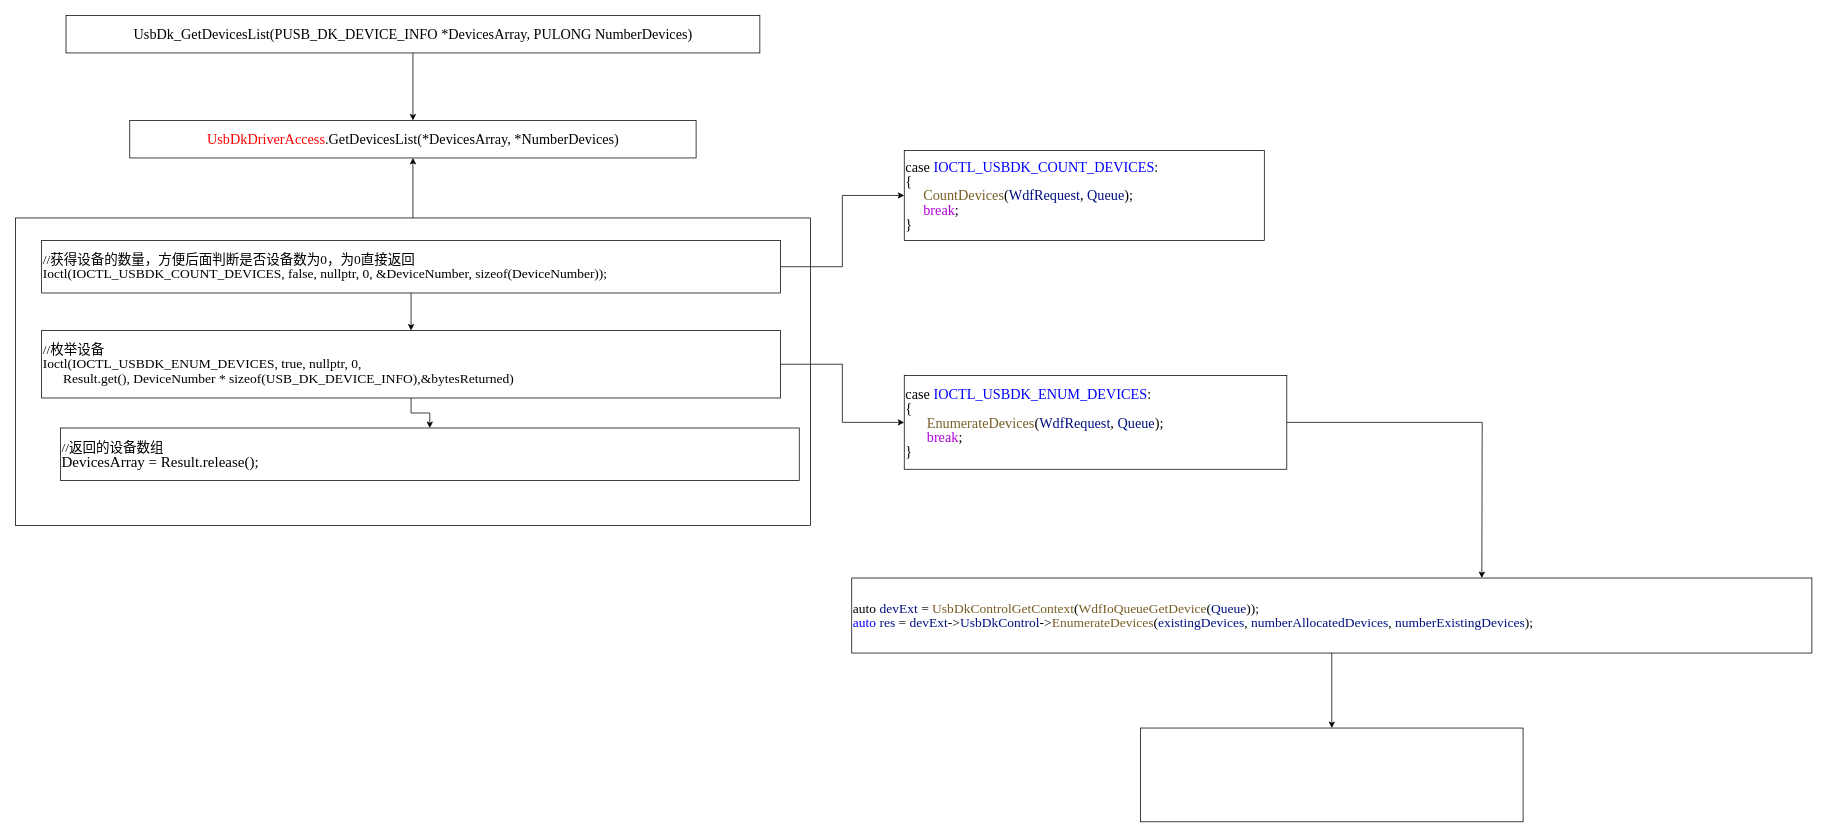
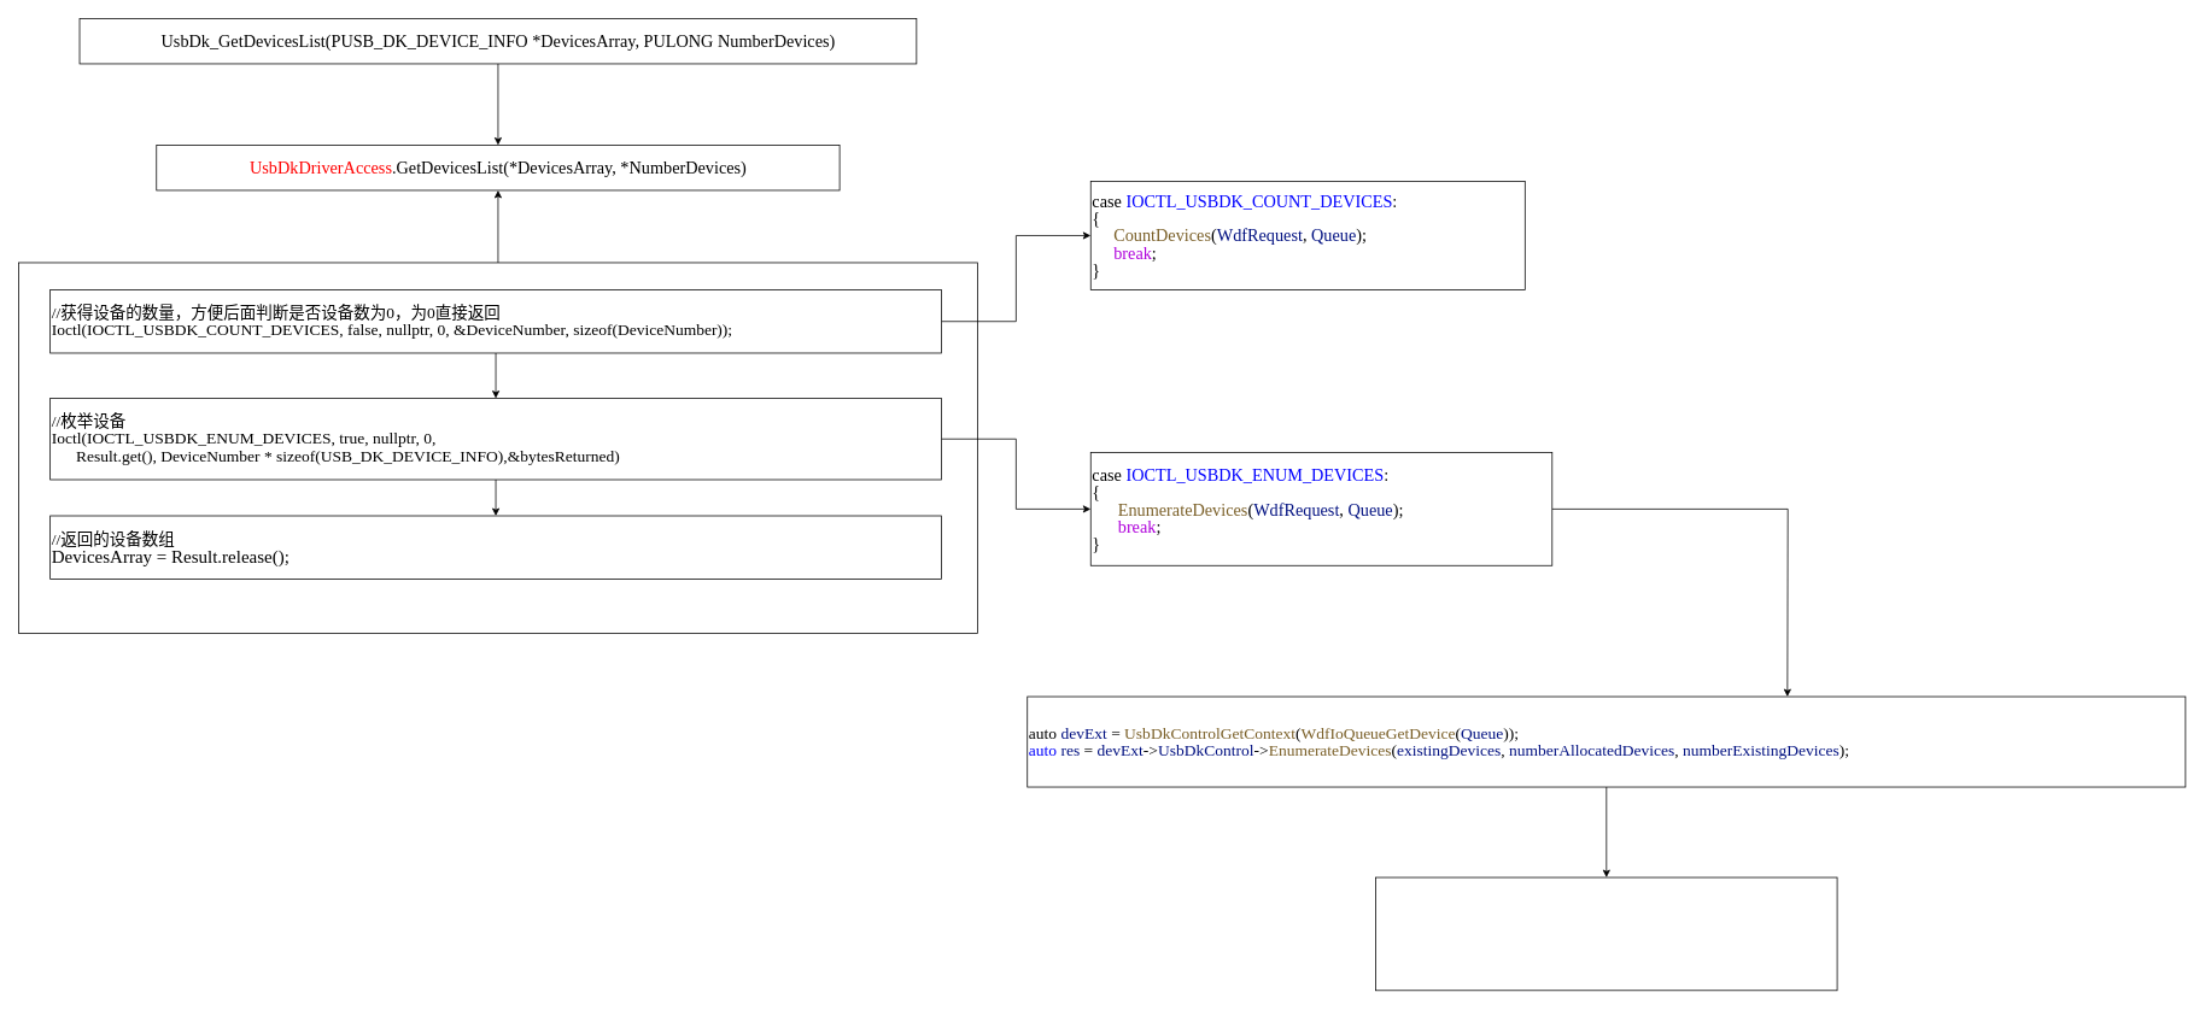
  <mxCell id="0" />
  <mxCell id="1" parent="0" />
  <mxCell id="2" style="edgeStyle=orthogonalEdgeStyle;rounded=0;orthogonalLoop=1;jettySize=auto;html=1;" edge="1" parent="1" source="3" target="4"><mxGeometry relative="1" as="geometry" /></mxCell>
  <mxCell id="3" value="&lt;div style=&quot;background-color: rgb(255, 255, 255); line-height: 19px; font-size: 19px;&quot;&gt;&lt;font style=&quot;font-size: 19px;&quot; face=&quot;Lucida Console&quot;&gt;&lt;font style=&quot;font-size: 19px;&quot;&gt;UsbDk_GetDevicesList&lt;/font&gt;(PUSB_DK_DEVICE_INFO *DevicesArray, PULONG NumberDevices)&lt;/font&gt;&lt;/div&gt;" style="rounded=0;whiteSpace=wrap;html=1;" vertex="1" parent="1"><mxGeometry x="87.5" y="20" width="925" height="50" as="geometry" /></mxCell>
  <mxCell id="4" value="&lt;div style=&quot;background-color: rgb(255, 255, 255); line-height: 19px; font-size: 19px;&quot;&gt;&lt;div style=&quot;line-height: 19px;&quot;&gt;&lt;font face=&quot;Lucida Console&quot;&gt;&lt;font style=&quot;&quot; color=&quot;#ff0000&quot;&gt;UsbDkDriverAccess&lt;/font&gt;.GetDevicesList(*DevicesArray, *NumberDevices)&lt;/font&gt;&lt;/div&gt;&lt;/div&gt;" style="rounded=0;whiteSpace=wrap;html=1;" vertex="1" parent="1"><mxGeometry x="172.5" y="160" width="755" height="50" as="geometry" /></mxCell>
  <mxCell id="5" value="" style="edgeStyle=orthogonalEdgeStyle;rounded=0;orthogonalLoop=1;jettySize=auto;html=1;" edge="1" parent="1" source="6" target="4"><mxGeometry relative="1" as="geometry" /></mxCell>
  <mxCell id="6" value="" style="rounded=0;whiteSpace=wrap;html=1;" vertex="1" parent="1"><mxGeometry x="20" y="290" width="1060" height="410" as="geometry" /></mxCell>
  <mxCell id="7" style="edgeStyle=orthogonalEdgeStyle;rounded=0;orthogonalLoop=1;jettySize=auto;html=1;" edge="1" parent="1" source="9" target="12"><mxGeometry relative="1" as="geometry" /></mxCell>
  <mxCell id="8" style="edgeStyle=orthogonalEdgeStyle;rounded=0;orthogonalLoop=1;jettySize=auto;html=1;" edge="1" parent="1" source="9" target="16"><mxGeometry relative="1" as="geometry" /></mxCell>
  <mxCell id="9" value="&lt;div style=&quot;background-color: rgb(255, 255, 255); line-height: 19px; font-size: 18px;&quot;&gt;&lt;div style=&quot;line-height: 19px;&quot;&gt;&lt;div style=&quot;&quot;&gt;&lt;font style=&quot;font-size: 18px;&quot; face=&quot;Lucida Console&quot;&gt;//获得设备的数量，方便后面判断是否设备数为0，为0直接返回&lt;/font&gt;&lt;/div&gt;&lt;div style=&quot;&quot;&gt;&lt;font style=&quot;font-size: 18px;&quot; face=&quot;Lucida Console&quot;&gt;Ioctl(IOCTL_USBDK_COUNT_DEVICES, false, nullptr, 0, &amp;amp;DeviceNumber, sizeof(DeviceNumber));&lt;/font&gt;&lt;/div&gt;&lt;/div&gt;&lt;/div&gt;" style="rounded=0;whiteSpace=wrap;html=1;align=left;" vertex="1" parent="1"><mxGeometry x="55" y="320" width="985" height="70" as="geometry" /></mxCell>
  <mxCell id="10" style="edgeStyle=orthogonalEdgeStyle;rounded=0;orthogonalLoop=1;jettySize=auto;html=1;" edge="1" parent="1" source="12" target="13"><mxGeometry relative="1" as="geometry" /></mxCell>
  <mxCell id="11" style="edgeStyle=orthogonalEdgeStyle;rounded=0;orthogonalLoop=1;jettySize=auto;html=1;" edge="1" parent="1" source="12" target="15"><mxGeometry relative="1" as="geometry" /></mxCell>
  <mxCell id="12" value="&lt;div style=&quot;background-color: rgb(255, 255, 255); line-height: 19px; font-size: 18px;&quot;&gt;&lt;div style=&quot;line-height: 19px;&quot;&gt;&lt;div style=&quot;&quot;&gt;&lt;font style=&quot;font-size: 18px;&quot; face=&quot;Lucida Console&quot;&gt;//枚举设备&lt;/font&gt;&lt;/div&gt;&lt;div style=&quot;&quot;&gt;&lt;div style=&quot;line-height: 19px;&quot;&gt;&lt;div style=&quot;&quot;&gt;&lt;font style=&quot;font-size: 18px;&quot; face=&quot;Lucida Console&quot;&gt;Ioctl(IOCTL_USBDK_ENUM_DEVICES, true, nullptr, 0,&lt;/font&gt;&lt;/div&gt;&lt;div style=&quot;&quot;&gt;&lt;font style=&quot;font-size: 18px;&quot; face=&quot;Lucida Console&quot;&gt;&amp;nbsp; &amp;nbsp; &amp;nbsp; Result.get(), DeviceNumber * sizeof(USB_DK_DEVICE_INFO),&amp;amp;bytesReturned)&lt;/font&gt;&lt;/div&gt;&lt;/div&gt;&lt;/div&gt;&lt;/div&gt;&lt;/div&gt;" style="rounded=0;whiteSpace=wrap;html=1;align=left;" vertex="1" parent="1"><mxGeometry x="55" y="440" width="985" height="90" as="geometry" /></mxCell>
- <mxCell id="13" value="&lt;div style=&quot;background-color: rgb(255, 255, 255); line-height: 19px; font-size: 18px;&quot;&gt;&lt;div style=&quot;line-height: 19px;&quot;&gt;&lt;div style=&quot;&quot;&gt;&lt;font style=&quot;font-size: 18px;&quot; face=&quot;Lucida Console&quot;&gt;//返回的设备数组&lt;/font&gt;&lt;/div&gt;&lt;div style=&quot;&quot;&gt;&lt;div style=&quot;line-height: 19px;&quot;&gt;&lt;div style=&quot;font-size: 20px;&quot;&gt;&lt;div style=&quot;line-height: 19px;&quot;&gt;&lt;font face=&quot;Lucida Console&quot;&gt;DevicesArray = Result.release();&lt;/font&gt;&lt;/div&gt;&lt;/div&gt;&lt;/div&gt;&lt;/div&gt;&lt;/div&gt;&lt;/div&gt;" style="rounded=0;whiteSpace=wrap;html=1;align=left;" vertex="1" parent="1"><mxGeometry x="80" y="570" width="985" height="70" as="geometry" /></mxCell>
+ <mxCell id="13" value="&lt;div style=&quot;background-color: rgb(255, 255, 255); line-height: 19px; font-size: 18px;&quot;&gt;&lt;div style=&quot;line-height: 19px;&quot;&gt;&lt;div style=&quot;&quot;&gt;&lt;font style=&quot;font-size: 18px;&quot; face=&quot;Lucida Console&quot;&gt;//返回的设备数组&lt;/font&gt;&lt;/div&gt;&lt;div style=&quot;&quot;&gt;&lt;div style=&quot;line-height: 19px;&quot;&gt;&lt;div style=&quot;font-size: 20px;&quot;&gt;&lt;div style=&quot;line-height: 19px;&quot;&gt;&lt;font face=&quot;Lucida Console&quot;&gt;DevicesArray = Result.release();&lt;/font&gt;&lt;/div&gt;&lt;/div&gt;&lt;/div&gt;&lt;/div&gt;&lt;/div&gt;&lt;/div&gt;" style="rounded=0;whiteSpace=wrap;html=1;align=left;" vertex="1" parent="1"><mxGeometry x="55" y="570" width="985" height="70" as="geometry" /></mxCell>
  <mxCell id="14" style="edgeStyle=orthogonalEdgeStyle;rounded=0;orthogonalLoop=1;jettySize=auto;html=1;" edge="1" parent="1" source="15"><mxGeometry relative="1" as="geometry"><mxPoint x="1975" y="770" as="targetPoint" /></mxGeometry></mxCell>
  <mxCell id="15" value="&lt;div style=&quot;background-color: rgb(255, 255, 255); font-size: 19px; line-height: 19px;&quot;&gt;&lt;div style=&quot;&quot;&gt;&lt;font face=&quot;Lucida Console&quot;&gt;case &lt;span style=&quot;color: rgb(0, 0, 255);&quot;&gt;IOCTL_USBDK_ENUM_DEVICES&lt;/span&gt;:&lt;/font&gt;&lt;/div&gt;&lt;div style=&quot;&quot;&gt;&lt;font face=&quot;Lucida Console&quot;&gt;{&lt;/font&gt;&lt;/div&gt;&lt;div style=&quot;&quot;&gt;&lt;font face=&quot;Lucida Console&quot;&gt;&amp;nbsp; &amp;nbsp; &amp;nbsp; &lt;span style=&quot;color: #795e26;&quot;&gt;EnumerateDevices&lt;/span&gt;(&lt;span style=&quot;color: #001080;&quot;&gt;WdfRequest&lt;/span&gt;, &lt;span style=&quot;color: #001080;&quot;&gt;Queue&lt;/span&gt;);&lt;/font&gt;&lt;/div&gt;&lt;div style=&quot;&quot;&gt;&lt;font face=&quot;Lucida Console&quot;&gt;&amp;nbsp; &amp;nbsp; &amp;nbsp; &lt;span style=&quot;color: #af00db;&quot;&gt;break&lt;/span&gt;;&lt;/font&gt;&lt;/div&gt;&lt;div style=&quot;&quot;&gt;&lt;font face=&quot;Lucida Console&quot;&gt;}&lt;/font&gt;&lt;/div&gt;&lt;/div&gt;" style="rounded=0;whiteSpace=wrap;html=1;align=left;" vertex="1" parent="1"><mxGeometry x="1205" y="500" width="510" height="125" as="geometry" /></mxCell>
  <mxCell id="16" value="&lt;div style=&quot;background-color: rgb(255, 255, 255); font-size: 19px; line-height: 19px;&quot;&gt;&lt;div style=&quot;line-height: 19px;&quot;&gt;&lt;div style=&quot;&quot;&gt;&lt;font face=&quot;Lucida Console&quot;&gt;case &lt;span style=&quot;color: rgb(0, 0, 255);&quot;&gt;IOCTL_USBDK_COUNT_DEVICES&lt;/span&gt;:&lt;/font&gt;&lt;/div&gt;&lt;div style=&quot;&quot;&gt;&lt;font face=&quot;Lucida Console&quot;&gt;{&lt;/font&gt;&lt;/div&gt;&lt;div style=&quot;&quot;&gt;&lt;font face=&quot;Lucida Console&quot;&gt;&amp;nbsp; &amp;nbsp; &amp;nbsp;&lt;span style=&quot;color: #795e26;&quot;&gt;CountDevices&lt;/span&gt;(&lt;span style=&quot;color: #001080;&quot;&gt;WdfRequest&lt;/span&gt;, &lt;span style=&quot;color: #001080;&quot;&gt;Queue&lt;/span&gt;);&lt;/font&gt;&lt;/div&gt;&lt;div style=&quot;&quot;&gt;&lt;font face=&quot;Lucida Console&quot;&gt;&amp;nbsp; &amp;nbsp; &amp;nbsp;&lt;span style=&quot;color: #af00db;&quot;&gt;break&lt;/span&gt;;&lt;/font&gt;&lt;/div&gt;&lt;div style=&quot;&quot;&gt;&lt;font face=&quot;Lucida Console&quot;&gt;}&lt;/font&gt;&lt;/div&gt;&lt;/div&gt;&lt;/div&gt;" style="rounded=0;whiteSpace=wrap;html=1;align=left;" vertex="1" parent="1"><mxGeometry x="1205" y="200" width="480" height="120" as="geometry" /></mxCell>
  <mxCell id="17" style="edgeStyle=orthogonalEdgeStyle;rounded=0;orthogonalLoop=1;jettySize=auto;html=1;" edge="1" parent="1" source="18" target="19"><mxGeometry relative="1" as="geometry" /></mxCell>
  <mxCell id="18" value="&lt;div style=&quot;background-color: rgb(255, 255, 255); font-size: 19px; line-height: 19px;&quot;&gt;&lt;div style=&quot;font-size: 18px;&quot;&gt;&lt;div style=&quot;line-height: 19px;&quot;&gt;&lt;div style=&quot;&quot;&gt;&lt;font style=&quot;font-size: 18px;&quot; face=&quot;Lucida Console&quot;&gt;auto &lt;span style=&quot;color: rgb(0, 16, 128);&quot;&gt;devExt&lt;/span&gt; = &lt;span style=&quot;color: rgb(121, 94, 38);&quot;&gt;UsbDkControlGetContext&lt;/span&gt;(&lt;span style=&quot;color: rgb(121, 94, 38);&quot;&gt;WdfIoQueueGetDevice&lt;/span&gt;(&lt;span style=&quot;color: rgb(0, 16, 128);&quot;&gt;Queue&lt;/span&gt;));&lt;/font&gt;&lt;/div&gt;&lt;div style=&quot;&quot;&gt;&lt;font style=&quot;font-size: 18px;&quot; face=&quot;Lucida Console&quot;&gt;&lt;span style=&quot;color: rgb(0, 0, 255);&quot;&gt;auto&lt;/span&gt; &lt;span style=&quot;color: rgb(0, 16, 128);&quot;&gt;res&lt;/span&gt; = &lt;span style=&quot;color: rgb(0, 16, 128);&quot;&gt;devExt&lt;/span&gt;-&amp;gt;&lt;span style=&quot;color: rgb(0, 16, 128);&quot;&gt;UsbDkControl&lt;/span&gt;-&amp;gt;&lt;span style=&quot;color: rgb(121, 94, 38);&quot;&gt;EnumerateDevices&lt;/span&gt;(&lt;span style=&quot;color: rgb(0, 16, 128);&quot;&gt;existingDevices&lt;/span&gt;, &lt;span style=&quot;color: rgb(0, 16, 128);&quot;&gt;numberAllocatedDevices&lt;/span&gt;, &lt;span style=&quot;color: rgb(0, 16, 128);&quot;&gt;numberExistingDevices&lt;/span&gt;);&lt;/font&gt;&lt;/div&gt;&lt;/div&gt;&lt;/div&gt;&lt;/div&gt;" style="rounded=0;whiteSpace=wrap;html=1;align=left;" vertex="1" parent="1"><mxGeometry x="1135" y="770" width="1280" height="100" as="geometry" /></mxCell>
  <mxCell id="19" value="&lt;div style=&quot;background-color: rgb(255, 255, 255); font-size: 19px; line-height: 19px;&quot;&gt;&lt;div style=&quot;&quot;&gt;&lt;br&gt;&lt;/div&gt;&lt;/div&gt;" style="rounded=0;whiteSpace=wrap;html=1;align=left;" vertex="1" parent="1"><mxGeometry x="1520" y="970" width="510" height="125" as="geometry" /></mxCell>
